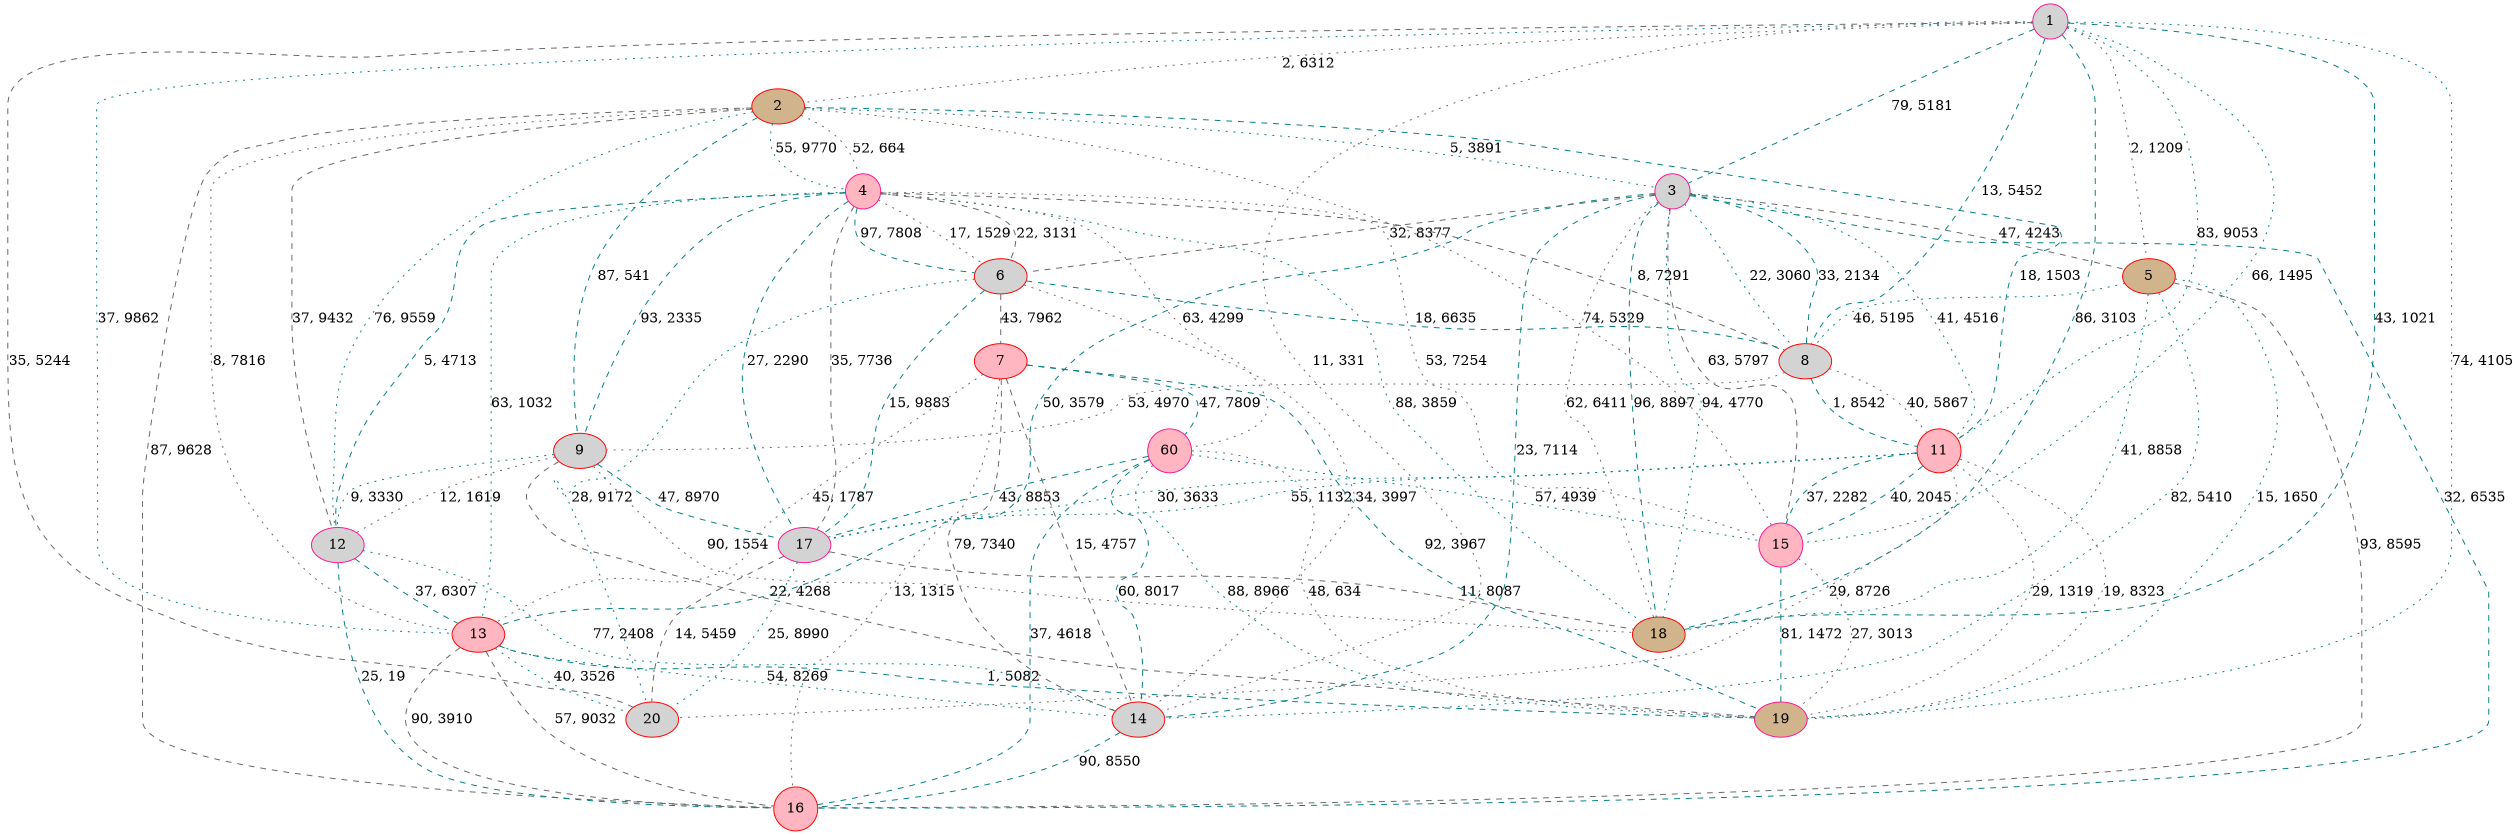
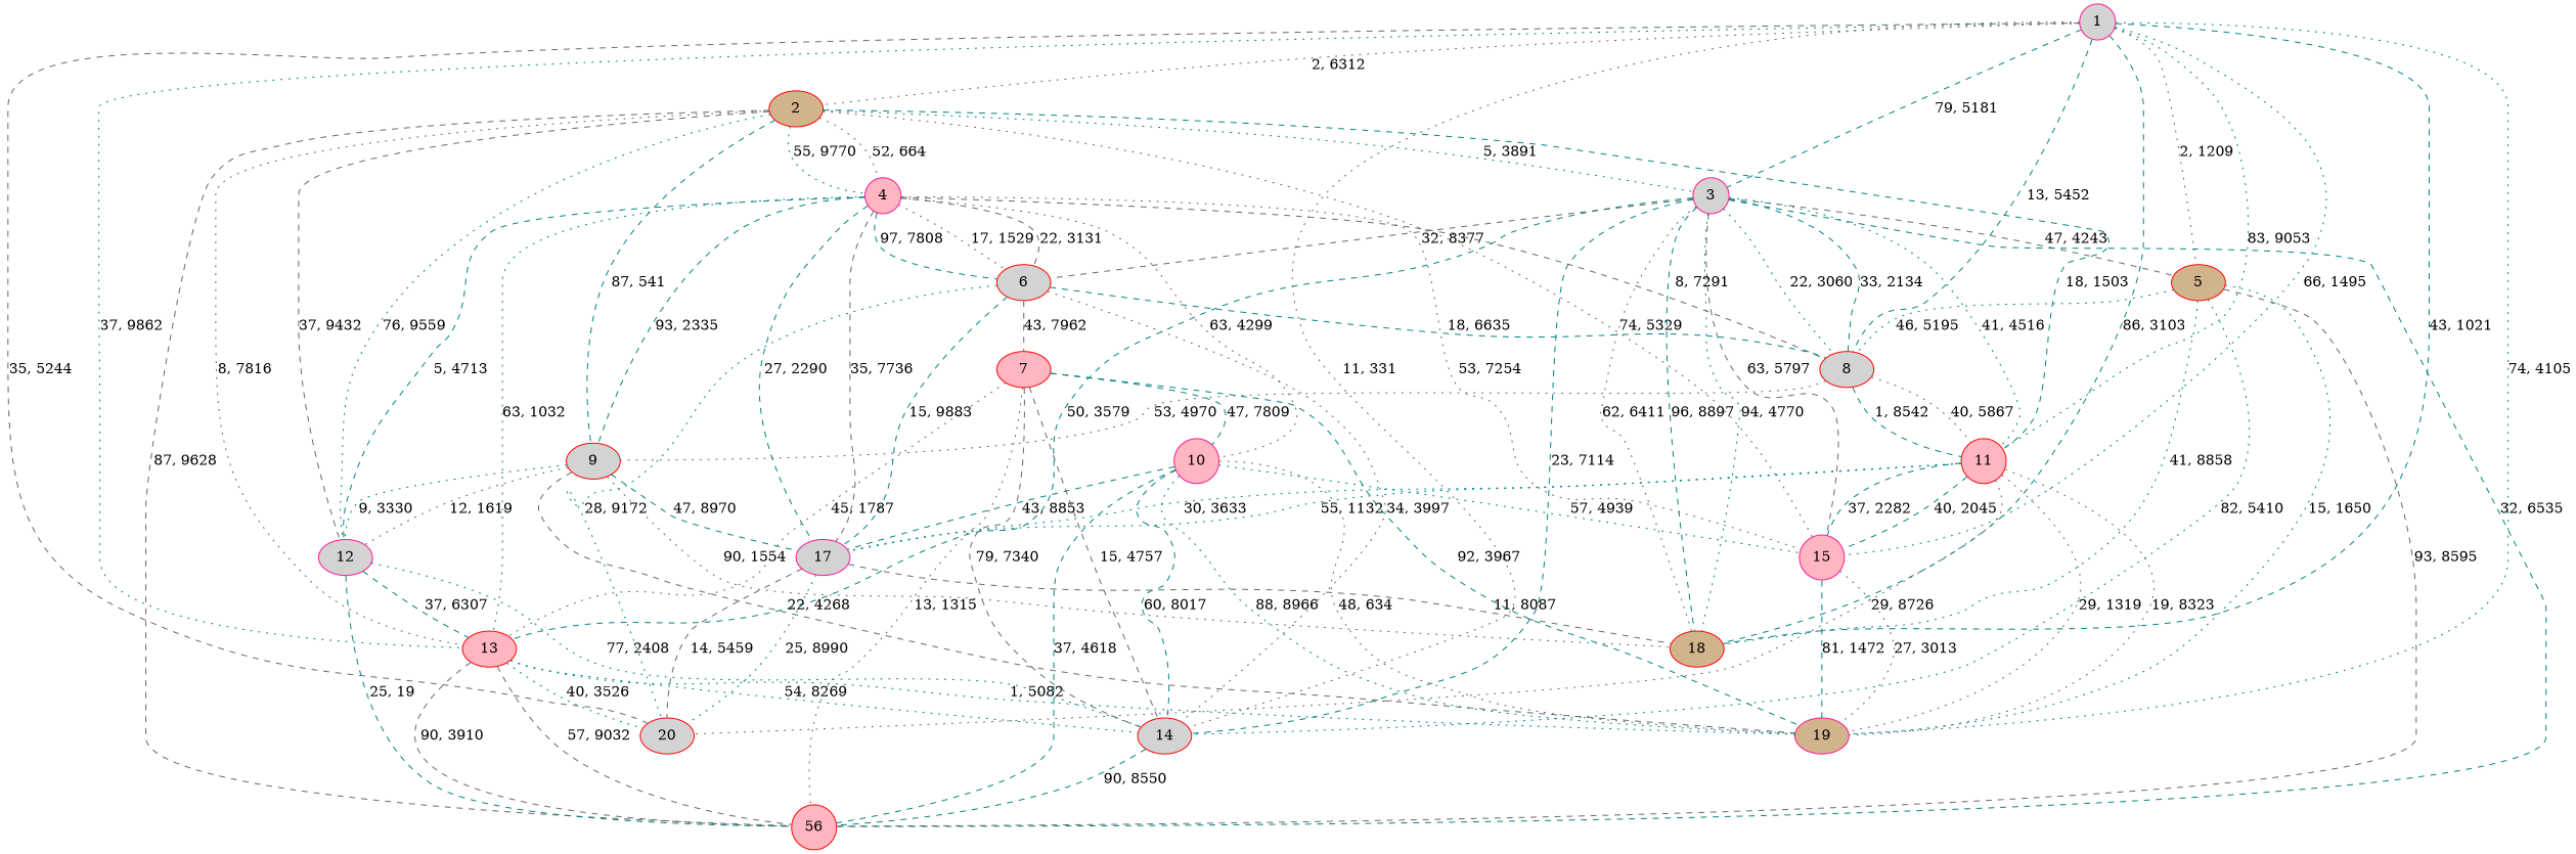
  graph {
    fontname="DejaVu Serif"
    node [color=red fillcolor=lightgrey fontname="DejaVu Serif" shape=ellipse style=filled]
    edge [color=teal fontname="DejaVu Serif" style=dotted]
    n1 [color=deeppink label=1 shape=circle]
    n2 [fillcolor=tan label=2]
    n3 [color=deeppink label=3 shape=circle]
    n4 [fillcolor=tan label=5]
    n5 [label=8]
    n6 [fillcolor=lightpink label=11 shape=circle]
    n7 [fillcolor=lightpink label=13]
    n8 [label=14]
    n9 [color=deeppink fillcolor=lightpink label=15 shape=circle]
    n10 [fillcolor=tan label=18]
    n11 [color=deeppink fillcolor=tan label=19]
    n12 [label=20]
    n13 [color=deeppink fillcolor=lightpink label=4 shape=circle]
    n14 [label=9]
    n15 [color=deeppink label=12]
-   n16 [fillcolor=lightpink label=16 shape=circle]
+   n16 [fillcolor=lightpink label=56 shape=circle]
    n17 [label=6]
    n18 [color=deeppink label=17]
-   n19 [color=deeppink fillcolor=lightpink label=60 shape=circle]
+   n19 [color=deeppink fillcolor=lightpink label=10 shape=circle]
    n20 [fillcolor=lightpink label=7]
    n1 -- n2 [color=gray40 label="2, 6312"]
    n1 -- n3 [label="79, 5181" style=dashed]
    n1 -- n4 [color=gray40 label="2, 1209"]
    n1 -- n5 [label="13, 5452" style=dashed]
    n1 -- n6 [label="83, 9053"]
    n1 -- n7 [label="37, 9862"]
    n1 -- n8 [color=gray40 label="11, 331"]
    n1 -- n9 [label="66, 1495"]
    n1 -- n10 [label="43, 1021" style=dashed]
    n1 -- n10 [label="86, 3103" style=dashed]
    n1 -- n11 [label="74, 4105"]
    n1 -- n12 [color=gray40 label="35, 5244" style=dashed]
    n2 -- n3 [label="5, 3891"]
    n2 -- n6 [label="18, 1503" style=dashed]
    n2 -- n7 [color=gray40 label="8, 7816"]
    n2 -- n9 [color=gray40 label="74, 5329"]
    n2 -- n13 [color=gray40 label="52, 664"]
    n2 -- n13 [label="55, 9770"]
    n2 -- n14 [label="87, 541" style=dashed]
    n2 -- n15 [label="76, 9559"]
    n2 -- n15 [color=gray40 label="37, 9432" style=dashed]
    n2 -- n16 [color=gray40 label="87, 9628" style=dashed]
    n3 -- n4 [color=gray40 label="47, 4243" style=dashed]
    n3 -- n5 [label="22, 3060"]
    n3 -- n5 [label="33, 2134" style=dashed]
    n3 -- n6 [label="41, 4516"]
    n3 -- n7 [label="50, 3579" style=dashed]
    n3 -- n8 [label="23, 7114" style=dashed]
    n3 -- n9 [color=gray40 label="63, 5797" style=dashed]
    n3 -- n10 [label="96, 8897" style=dashed]
    n3 -- n10 [label="94, 4770"]
    n3 -- n10 [color=gray40 label="62, 6411"]
    n3 -- n16 [label="32, 6535" style=dashed]
    n3 -- n17 [color=gray40 label="32, 8377" style=dashed]
    n4 -- n5 [label="46, 5195"]
    n4 -- n8 [label="82, 5410"]
    n4 -- n10 [label="41, 8858"]
    n4 -- n11 [label="15, 1650"]
    n4 -- n16 [color=gray40 label="93, 8595" style=dashed]
    n5 -- n6 [color=gray40 label="40, 5867"]
    n5 -- n6 [label="1, 8542" style=dashed]
    n5 -- n14 [color=gray40 label="53, 4970"]
    n6 -- n9 [label="37, 2282" style=dashed]
    n6 -- n9 [label="40, 2045" style=dashed]
    n6 -- n11 [color=gray40 label="29, 1319"]
    n6 -- n11 [color=gray40 label="19, 8323"]
    n6 -- n12 [color=gray40 label="29, 8726"]
    n6 -- n18 [label="30, 3633"]
    n6 -- n18 [label="55, 1132"]
    n7 -- n8 [label="54, 8269"]
-   n7 -- n11 [label="1, 5082" style=dashed]
+   n7 -- n11 [label="1, 5082"]
    n7 -- n12 [label="40, 3526"]
    n7 -- n16 [color=gray40 label="90, 3910" style=dashed]
    n7 -- n16 [color=gray40 label="57, 9032" style=dashed]
    n8 -- n16 [label="90, 8550" style=dashed]
    n9 -- n11 [color=gray40 label="27, 3013"]
    n9 -- n11 [label="81, 1472" style=dashed]
    n13 -- n5 [color=gray40 label="8, 7291" style=dashed]
    n13 -- n7 [label="63, 1032"]
    n13 -- n9 [color=gray40 label="53, 7254"]
-   n13 -- n10 [label="88, 3859"]
    n13 -- n14 [label="93, 2335" style=dashed]
    n13 -- n15 [label="5, 4713" style=dashed]
    n13 -- n17 [color=gray40 label="17, 1529"]
    n13 -- n17 [color=gray40 label="22, 3131" style=dashed]
    n13 -- n17 [label="97, 7808" style=dashed]
    n13 -- n18 [label="27, 2290" style=dashed]
    n13 -- n18 [color=gray40 label="35, 7736" style=dashed]
    n13 -- n19 [color=gray40 label="63, 4299"]
    n14 -- n10 [color=gray40 label="90, 1554"]
    n14 -- n11 [color=gray40 label="22, 4268" style=dashed]
    n14 -- n15 [color=gray40 label="12, 1619"]
    n14 -- n15 [label="9, 3330"]
    n14 -- n18 [label="47, 8970" style=dashed]
    n15 -- n7 [label="37, 6307" style=dashed]
    n15 -- n8 [label="77, 2408"]
    n15 -- n16 [label="25, 19" style=dashed]
    n17 -- n5 [label="18, 6635" style=dashed]
    n17 -- n8 [color=gray40 label="34, 3997"]
    n17 -- n12 [label="28, 9172"]
    n17 -- n18 [label="15, 9883" style=dashed]
    n17 -- n20 [color=gray40 label="43, 7962" style=dashed]
    n18 -- n10 [color=gray40 label="11, 8087" style=dashed]
    n18 -- n12 [label="25, 8990"]
    n18 -- n12 [color=gray40 label="14, 5459" style=dashed]
    n19 -- n8 [label="60, 8017" style=dashed]
    n19 -- n9 [label="57, 4939"]
    n19 -- n11 [label="88, 8966"]
    n19 -- n11 [color=gray40 label="48, 634"]
    n19 -- n16 [label="37, 4618" style=dashed]
    n19 -- n18 [label="43, 8853" style=dashed]
    n20 -- n7 [color=gray40 label="45, 1787"]
    n20 -- n8 [color=gray40 label="79, 7340" style=dashed]
    n20 -- n8 [color=gray40 label="15, 4757" style=dashed]
    n20 -- n11 [label="92, 3967" style=dashed]
    n20 -- n16 [color=gray40 label="13, 1315"]
    n20 -- n19 [label="47, 7809" style=dashed]
  }
